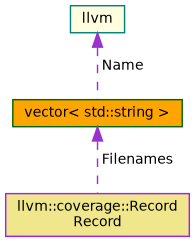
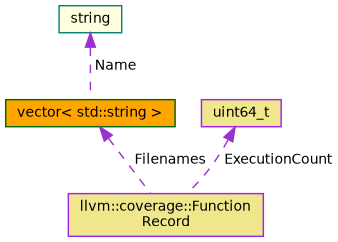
  digraph {
    node [color=purple fillcolor=khaki fontname=Helvetica fontsize=10 shape=box style=filled]
    edge [color=darkorchid3 dir=back fontname=Helvetica fontsize=10 labelfontname=Helvetica labelfontsize=10 style=dashed]
-   n1 [fontcolor=black height=0.2 label="llvm::coverage::Record\lRecord" width=0.4]
-   n2 [color=teal fillcolor=lightyellow height=0.2 label=llvm width=0.4]
+   n1 [fontcolor=black height=0.2 label="llvm::coverage::Function\lRecord" width=0.4]
+   n2 [color=teal fillcolor=lightyellow height=0.2 label=string width=0.4]
    n3 [color=darkgreen fillcolor=orange height=0.2 label="vector\< std::string \>" width=0.4]
+   n4 [height=0.2 label=uint64_t width=0.4]
    n2 -> n3 [label=" Name"]
    n3 -> n1 [label=" Filenames"]
+   n4 -> n1 [label=" ExecutionCount"]
  }
